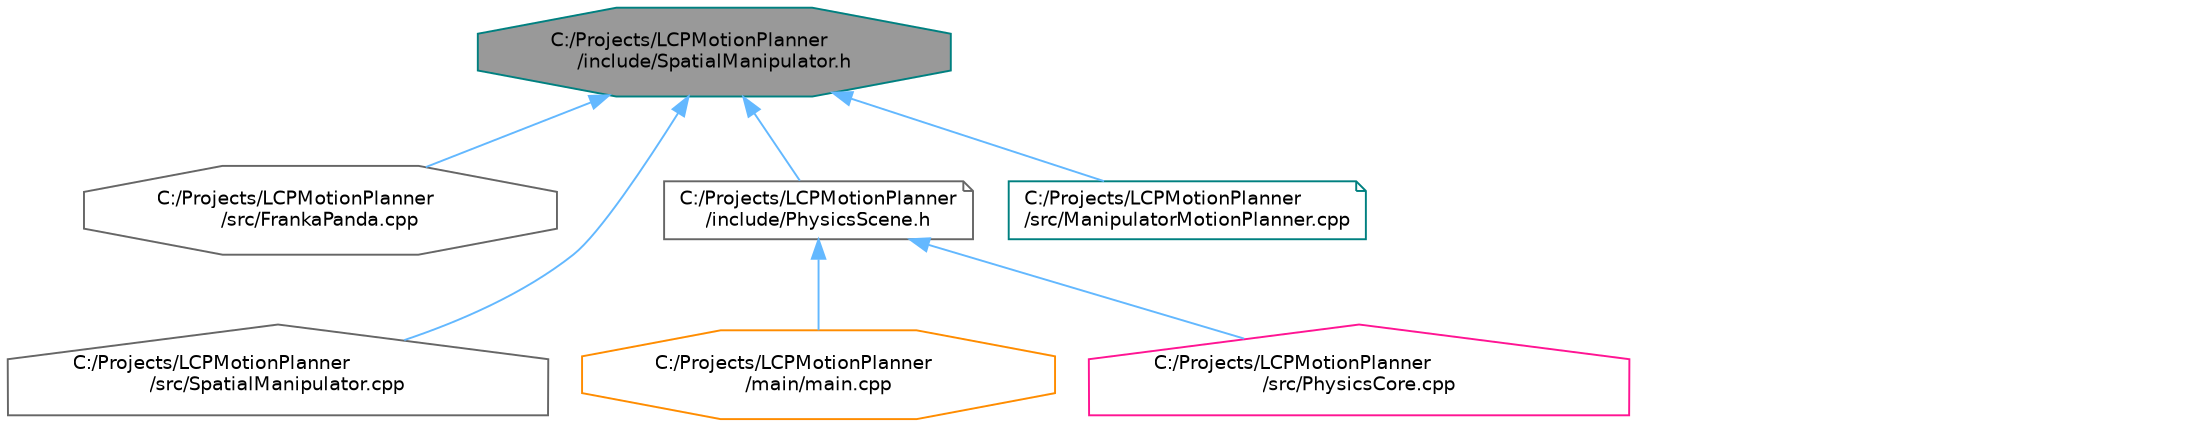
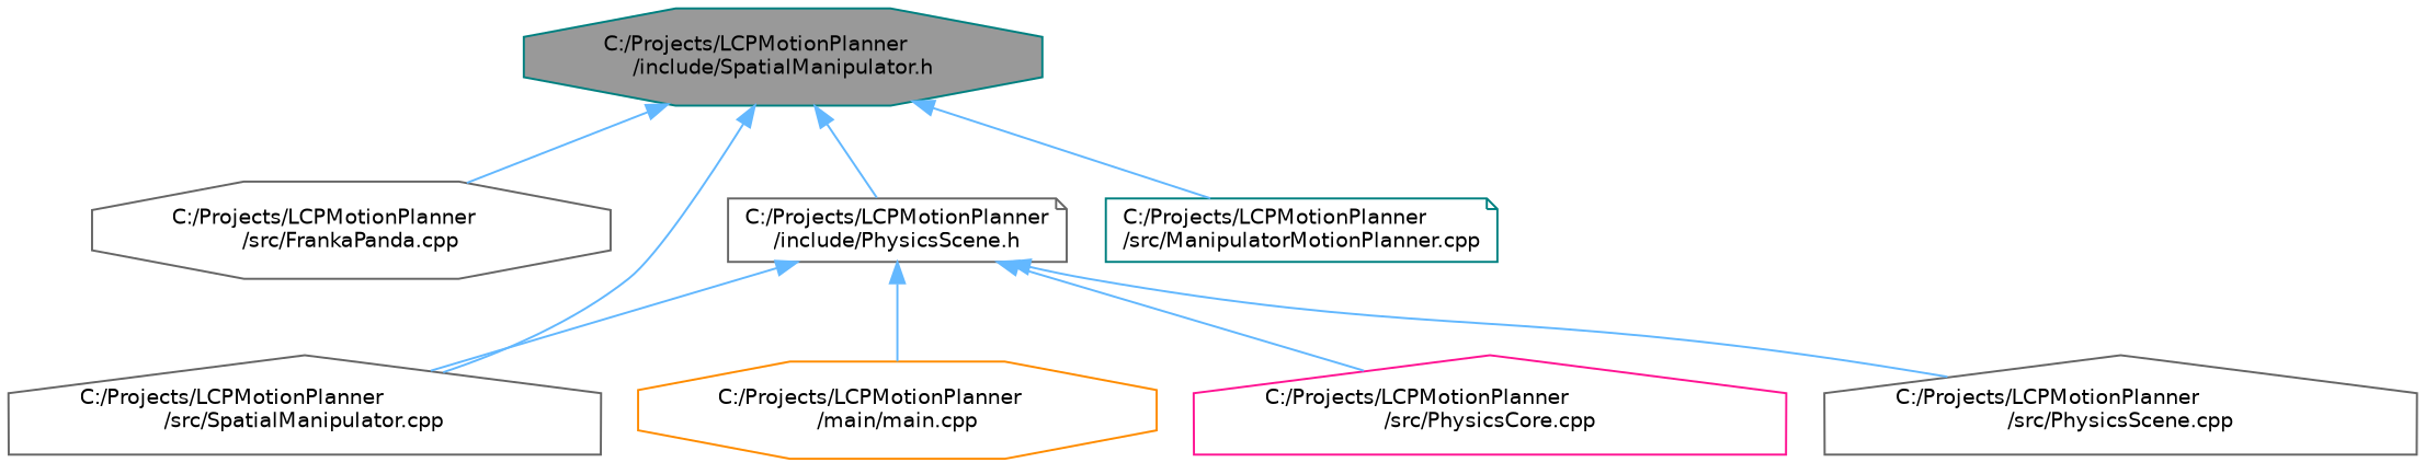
  digraph {
    node [color=gray40 fillcolor=white fontname=Helvetica fontsize=10 shape=octagon style=filled]
    edge [color=steelblue1 dir=back fontname=Helvetica fontsize=10 labelfontname=Helvetica labelfontsize=10 style=solid]
    n1 [color=teal fillcolor=grey60 fontcolor=black height=0.2 label="C:/Projects/LCPMotionPlanner\l/include/SpatialManipulator.h" width=0.4]
    n2 [height=0.2 label="C:/Projects/LCPMotionPlanner\l/src/FrankaPanda.cpp" width=0.4]
    n3 [height=0.2 label="C:/Projects/LCPMotionPlanner\l/include/PhysicsScene.h" shape=note width=0.4]
    n4 [height=0.2 label="C:/Projects/LCPMotionPlanner\l/src/SpatialManipulator.cpp" shape=house width=0.4]
    n5 [color=teal height=0.2 label="C:/Projects/LCPMotionPlanner\l/src/ManipulatorMotionPlanner.cpp" shape=note width=0.4]
    n6 [color=darkorange height=0.2 label="C:/Projects/LCPMotionPlanner\l/main/main.cpp" width=0.4]
    n7 [color=deeppink height=0.2 label="C:/Projects/LCPMotionPlanner\l/src/PhysicsCore.cpp" shape=house width=0.4]
+   n8 [height=0.2 label="C:/Projects/LCPMotionPlanner\l/src/PhysicsScene.cpp" shape=house width=0.4]
    n1 -> n2
    n1 -> n3
    n1 -> n4
    n1 -> n5
+   n3 -> n4
    n3 -> n6
    n3 -> n7
+   n3 -> n8
  }
